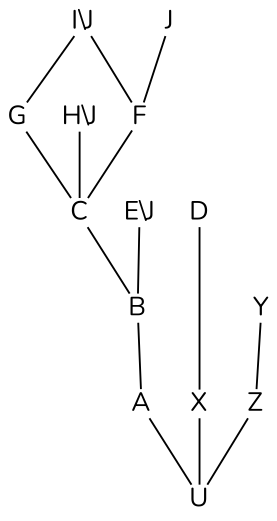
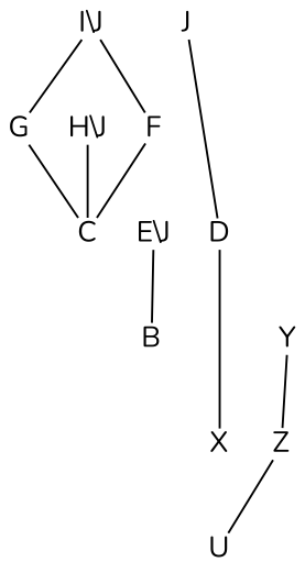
  digraph {
    fontname=Nunito
    rankdir=BT
    node [fontname=Nunito fontsize=14 shape=plain]
    edge [arrowhead=none fontname=Nunito fontsize=8]
    n1 [label=J]
    n2 [label=G]
    n3 [label="I\\J"]
    n4 [label=C]
    n5 [label="H\\J"]
    n6 [label=F]
    n7 [label=D]
    n8 [label=B]
    n9 [label="E\\J"]
-   n10 [label=A]
    n11 [label=X]
    n12 [label=Y]
    n13 [label=Z]
    n14 [label=U]
    n2 -> n3
    n4 -> n2
    n4 -> n5
    n4 -> n6
-   n6 -> n1
+   n7 -> n1
    n6 -> n3
-   n8 -> n4
    n8 -> n9
-   n10 -> n8
    n11 -> n7
    n13 -> n12
-   n14 -> n10
-   n14 -> n11
    n14 -> n13
  }
